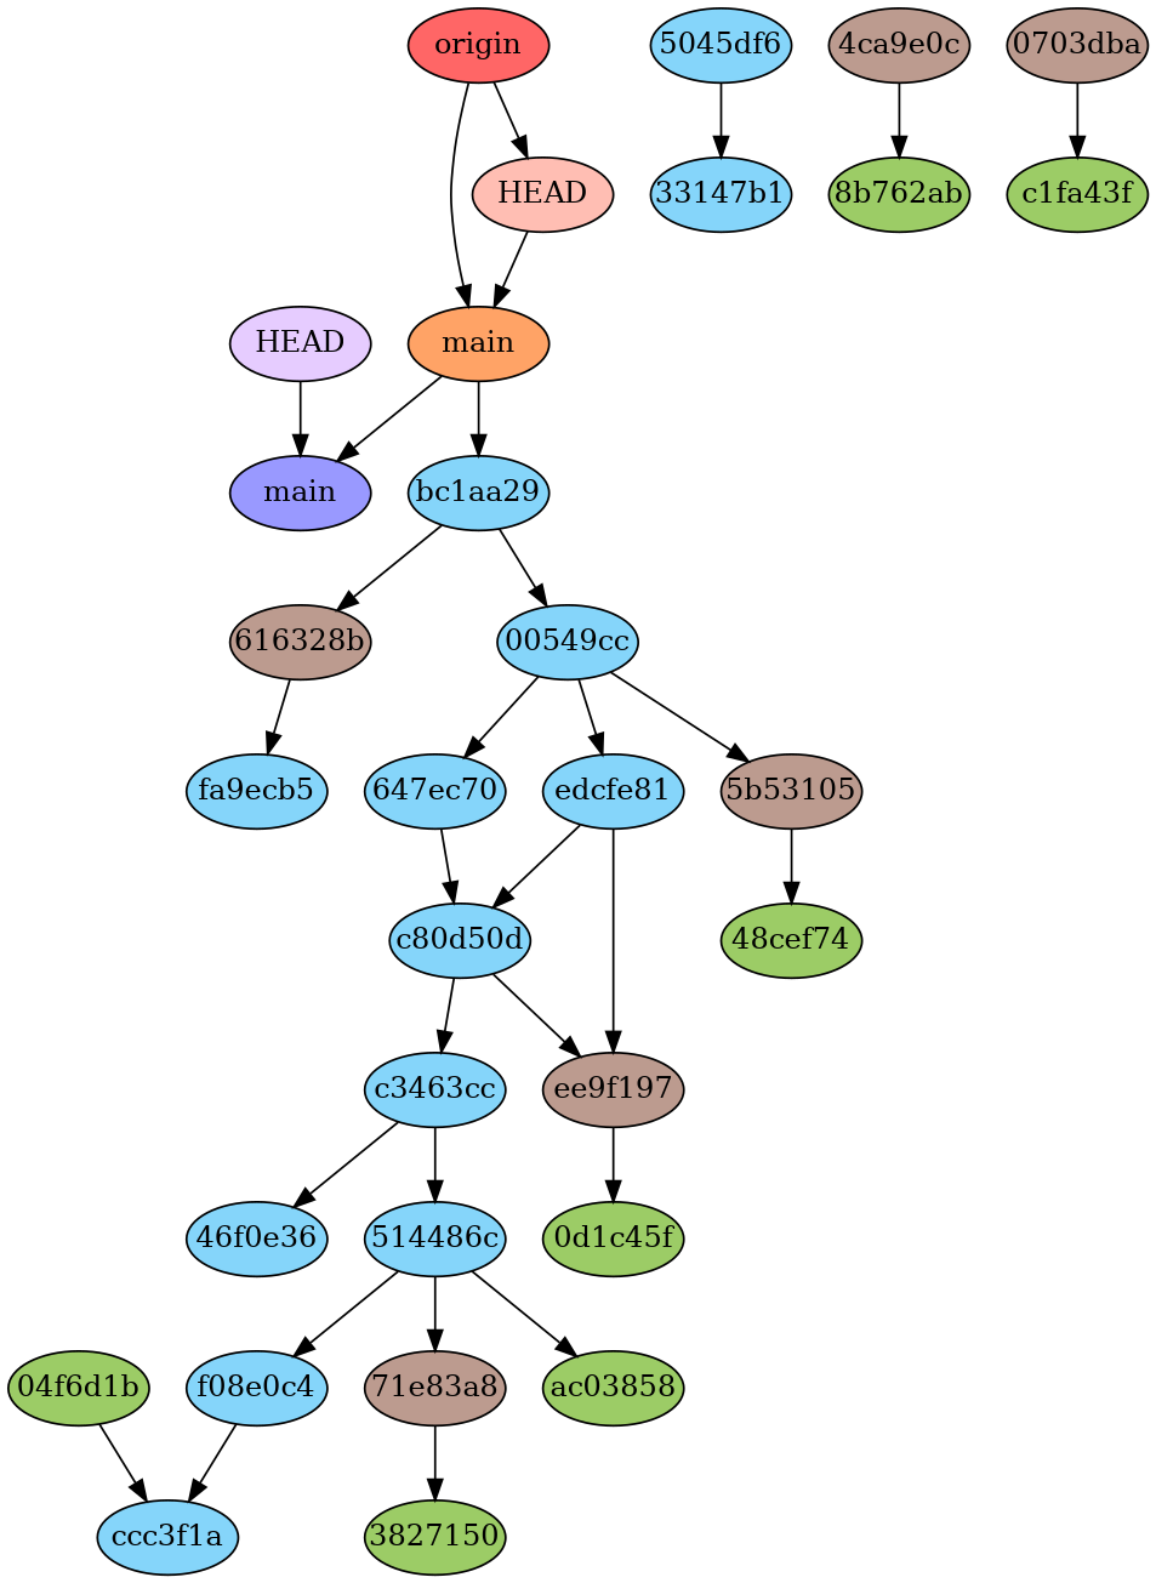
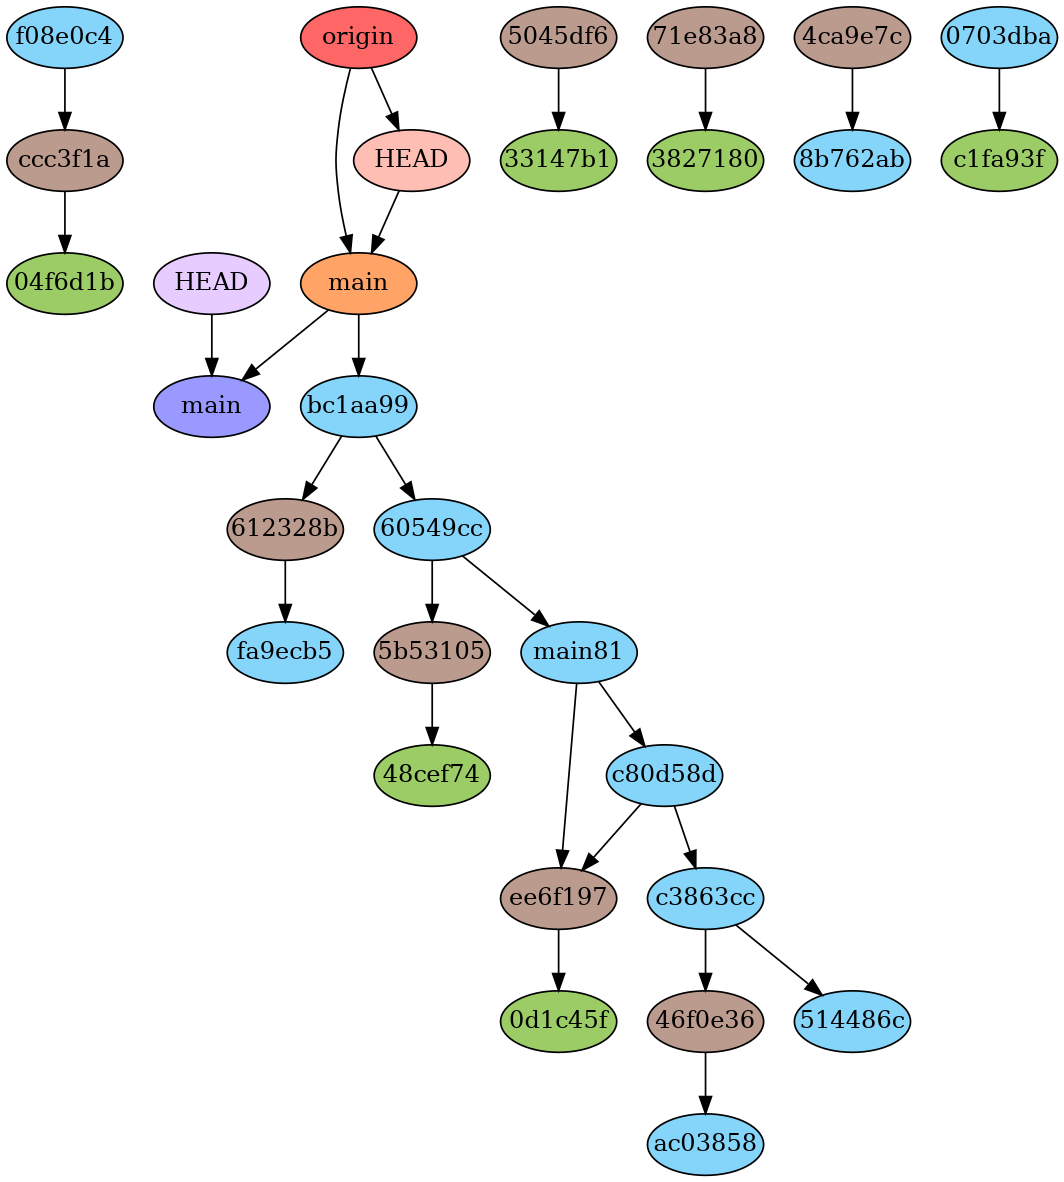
  digraph {
    node [fillcolor="#85d5fa" fixedsize=true style=filled]
    n1 [fillcolor="#9ccc66" label="04f6d1b" width=0.95]
    n2 [fillcolor="#9ccc66" label="0d1c45f" width=0.95]
-   n3 [label="33147b1" width=0.95]
-   n4 [fillcolor="#9ccc66" label=3827150 width=0.95]
+   n3 [fillcolor="#9ccc66" label="33147b1" width=0.95]
+   n4 [fillcolor="#9ccc66" label=3827180 width=0.95]
    n5 [fillcolor="#9ccc66" label="48cef74" width=0.95]
-   n6 [fillcolor="#9ccc66" label="8b762ab" width=0.95]
-   n7 [fillcolor="#9ccc66" label=ac03858 width=0.95]
-   n8 [fillcolor="#9ccc66" label=c1fa43f width=0.95]
+   n6 [label="8b762ab" width=0.95]
+   n7 [label=ac03858 width=0.95]
+   n8 [fillcolor="#9ccc66" label=c1fa93f width=0.95]
    n9 [label=fa9ecb5 width=0.95]
-   n10 [fillcolor="#bc9b8f" label="0703dba" width=0.95]
+   n10 [label="0703dba" width=0.95]
    n11 [fillcolor="#bc9b8f" label="5b53105" width=0.95]
-   n12 [label="46f0e36" width=0.95]
-   n13 [fillcolor="#bc9b8f" label="4ca9e0c" width=0.95]
-   n14 [label="5045df6" width=0.95]
-   n15 [fillcolor="#bc9b8f" label="616328b" width=0.95]
+   n12 [fillcolor="#bc9b8f" label="46f0e36" width=0.95]
+   n13 [fillcolor="#bc9b8f" label="4ca9e7c" width=0.95]
+   n14 [fillcolor="#bc9b8f" label="5045df6" width=0.95]
+   n15 [fillcolor="#bc9b8f" label="612328b" width=0.95]
    n16 [fillcolor="#bc9b8f" label="71e83a8" width=0.95]
-   n17 [label=ccc3f1a width=0.95]
-   n18 [fillcolor="#bc9b8f" label=ee9f197 width=0.95]
-   n19 [label="00549cc" width=0.95]
-   n20 [label="647ec70" width=0.95]
-   n21 [label=edcfe81 width=0.95]
-   n22 [label=c80d50d width=0.95]
-   n23 [label=c3463cc width=0.95]
+   n17 [fillcolor="#bc9b8f" label=ccc3f1a width=0.95]
+   n18 [fillcolor="#bc9b8f" label=ee6f197 width=0.95]
+   n19 [label="60549cc" width=0.95]
+   n21 [label=main81 width=0.95]
+   n22 [label=c80d58d width=0.95]
+   n23 [label=c3863cc width=0.95]
    n24 [label="514486c" width=0.95]
    n25 [label=f08e0c4 width=0.95]
-   n26 [label=bc1aa29 width=0.95]
+   n26 [label=bc1aa99 width=0.95]
    n27 [fillcolor="#9999ff" label=main width=0.95]
    n28 [fillcolor="#e6ccff" label=HEAD width=0.95]
    n29 [fillcolor="#ffa366" label=main width=0.95]
    n30 [fillcolor="#ffbeb3" label=HEAD width=0.95]
    n31 [fillcolor="#ff6666" label=origin width=0.95]
    n10 -> n8
    n11 -> n5
-   n24 -> n7
+   n12 -> n7
    n13 -> n6
    n14 -> n3
    n15 -> n9
    n16 -> n4
-   n1 -> n17
+   n17 -> n1
    n18 -> n2
    n19 -> n11
-   n19 -> n20
    n19 -> n21
-   n20 -> n22
    n21 -> n18
    n21 -> n22
    n22 -> n18
    n22 -> n23
    n23 -> n12
    n23 -> n24
-   n24 -> n16
-   n24 -> n25
    n25 -> n17
    n26 -> n15
    n26 -> n19
    n28 -> n27
    n29 -> n26
    n29 -> n27
    n30 -> n29
    n31 -> n29
    n31 -> n30
  }
